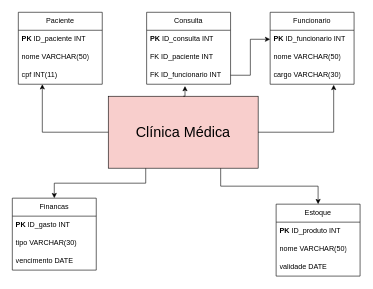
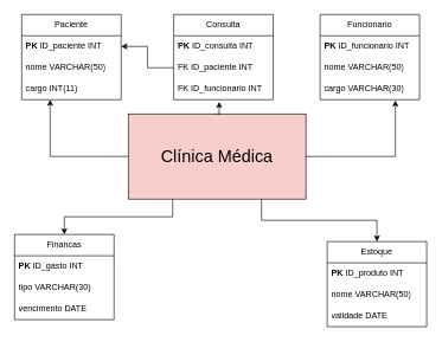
  <mxCell id="0" />
  <mxCell id="1" parent="0" />
  <mxCell id="2" value="Paciente" style="swimlane;fontStyle=0;childLayout=stackLayout;horizontal=1;startSize=30;horizontalStack=0;resizeParent=1;resizeParentMax=0;resizeLast=0;collapsible=1;marginBottom=0;whiteSpace=wrap;html=1;" vertex="1" parent="1"><mxGeometry x="30" y="20" width="140" height="120" as="geometry" /></mxCell>
  <mxCell id="3" value="&lt;b&gt;PK&lt;/b&gt; ID_paciente INT" style="text;strokeColor=none;fillColor=none;align=left;verticalAlign=middle;spacingLeft=4;spacingRight=4;overflow=hidden;points=[[0,0.5],[1,0.5]];portConstraint=eastwest;rotatable=0;whiteSpace=wrap;html=1;" vertex="1" parent="2"><mxGeometry y="30" width="140" height="30" as="geometry" /></mxCell>
  <mxCell id="4" value="nome VARCHAR(50)" style="text;strokeColor=none;fillColor=none;align=left;verticalAlign=middle;spacingLeft=4;spacingRight=4;overflow=hidden;points=[[0,0.5],[1,0.5]];portConstraint=eastwest;rotatable=0;whiteSpace=wrap;html=1;" vertex="1" parent="2"><mxGeometry y="60" width="140" height="30" as="geometry" /></mxCell>
- <mxCell id="5" value="cpf INT(11)" style="text;strokeColor=none;fillColor=none;align=left;verticalAlign=middle;spacingLeft=4;spacingRight=4;overflow=hidden;points=[[0,0.5],[1,0.5]];portConstraint=eastwest;rotatable=0;whiteSpace=wrap;html=1;" vertex="1" parent="2"><mxGeometry y="90" width="140" height="30" as="geometry" /></mxCell>
+ <mxCell id="5" value="cargo INT(11)" style="text;strokeColor=none;fillColor=none;align=left;verticalAlign=middle;spacingLeft=4;spacingRight=4;overflow=hidden;points=[[0,0.5],[1,0.5]];portConstraint=eastwest;rotatable=0;whiteSpace=wrap;html=1;" vertex="1" parent="2"><mxGeometry y="90" width="140" height="30" as="geometry" /></mxCell>
  <mxCell id="6" value="Consulta" style="swimlane;fontStyle=0;childLayout=stackLayout;horizontal=1;startSize=30;horizontalStack=0;resizeParent=1;resizeParentMax=0;resizeLast=0;collapsible=1;marginBottom=0;whiteSpace=wrap;html=1;" vertex="1" parent="1"><mxGeometry x="244" y="20" width="140" height="120" as="geometry" /></mxCell>
  <mxCell id="7" value="&lt;b&gt;PK&lt;/b&gt; ID_c&lt;span style=&quot;background-color: transparent; color: light-dark(rgb(0, 0, 0), rgb(255, 255, 255));&quot;&gt;onsulta INT&lt;/span&gt;" style="text;strokeColor=none;fillColor=none;align=left;verticalAlign=middle;spacingLeft=4;spacingRight=4;overflow=hidden;points=[[0,0.5],[1,0.5]];portConstraint=eastwest;rotatable=0;whiteSpace=wrap;html=1;" vertex="1" parent="6"><mxGeometry y="30" width="140" height="30" as="geometry" /></mxCell>
  <mxCell id="8" value="FK ID_paciente INT" style="text;strokeColor=none;fillColor=none;align=left;verticalAlign=middle;spacingLeft=4;spacingRight=4;overflow=hidden;points=[[0,0.5],[1,0.5]];portConstraint=eastwest;rotatable=0;whiteSpace=wrap;html=1;" vertex="1" parent="6"><mxGeometry y="60" width="140" height="30" as="geometry" /></mxCell>
  <mxCell id="9" value="FK ID_funcionario INT" style="text;strokeColor=none;fillColor=none;align=left;verticalAlign=middle;spacingLeft=4;spacingRight=4;overflow=hidden;points=[[0,0.5],[1,0.5]];portConstraint=eastwest;rotatable=0;whiteSpace=wrap;html=1;" vertex="1" parent="6"><mxGeometry y="90" width="140" height="30" as="geometry" /></mxCell>
  <mxCell id="10" value="Funcionario" style="swimlane;fontStyle=0;childLayout=stackLayout;horizontal=1;startSize=30;horizontalStack=0;resizeParent=1;resizeParentMax=0;resizeLast=0;collapsible=1;marginBottom=0;whiteSpace=wrap;html=1;" vertex="1" parent="1"><mxGeometry x="450" y="20" width="140" height="120" as="geometry" /></mxCell>
  <mxCell id="11" value="&lt;b&gt;PK &lt;/b&gt;ID_funcionario INT" style="text;strokeColor=none;fillColor=none;align=left;verticalAlign=middle;spacingLeft=4;spacingRight=4;overflow=hidden;points=[[0,0.5],[1,0.5]];portConstraint=eastwest;rotatable=0;whiteSpace=wrap;html=1;" vertex="1" parent="10"><mxGeometry y="30" width="140" height="30" as="geometry" /></mxCell>
  <mxCell id="12" value="nome VARCHAR(50)" style="text;strokeColor=none;fillColor=none;align=left;verticalAlign=middle;spacingLeft=4;spacingRight=4;overflow=hidden;points=[[0,0.5],[1,0.5]];portConstraint=eastwest;rotatable=0;whiteSpace=wrap;html=1;" vertex="1" parent="10"><mxGeometry y="60" width="140" height="30" as="geometry" /></mxCell>
  <mxCell id="13" value="cargo VARCHAR(30)" style="text;strokeColor=none;fillColor=none;align=left;verticalAlign=middle;spacingLeft=4;spacingRight=4;overflow=hidden;points=[[0,0.5],[1,0.5]];portConstraint=eastwest;rotatable=0;whiteSpace=wrap;html=1;" vertex="1" parent="10"><mxGeometry y="90" width="140" height="30" as="geometry" /></mxCell>
  <mxCell id="14" value="Financas" style="swimlane;fontStyle=0;childLayout=stackLayout;horizontal=1;startSize=30;horizontalStack=0;resizeParent=1;resizeParentMax=0;resizeLast=0;collapsible=1;marginBottom=0;whiteSpace=wrap;html=1;" vertex="1" parent="1"><mxGeometry x="20" y="330" width="140" height="120" as="geometry" /></mxCell>
  <mxCell id="15" value="&lt;b&gt;PK&amp;nbsp;&lt;/b&gt;ID_gasto INT" style="text;strokeColor=none;fillColor=none;align=left;verticalAlign=middle;spacingLeft=4;spacingRight=4;overflow=hidden;points=[[0,0.5],[1,0.5]];portConstraint=eastwest;rotatable=0;whiteSpace=wrap;html=1;" vertex="1" parent="14"><mxGeometry y="30" width="140" height="30" as="geometry" /></mxCell>
  <mxCell id="16" value="tipo VARCHAR(30)" style="text;strokeColor=none;fillColor=none;align=left;verticalAlign=middle;spacingLeft=4;spacingRight=4;overflow=hidden;points=[[0,0.5],[1,0.5]];portConstraint=eastwest;rotatable=0;whiteSpace=wrap;html=1;" vertex="1" parent="14"><mxGeometry y="60" width="140" height="30" as="geometry" /></mxCell>
  <mxCell id="17" value="vencimento DATE" style="text;strokeColor=none;fillColor=none;align=left;verticalAlign=middle;spacingLeft=4;spacingRight=4;overflow=hidden;points=[[0,0.5],[1,0.5]];portConstraint=eastwest;rotatable=0;whiteSpace=wrap;html=1;" vertex="1" parent="14"><mxGeometry y="90" width="140" height="30" as="geometry" /></mxCell>
  <mxCell id="18" value="Estoque" style="swimlane;fontStyle=0;childLayout=stackLayout;horizontal=1;startSize=30;horizontalStack=0;resizeParent=1;resizeParentMax=0;resizeLast=0;collapsible=1;marginBottom=0;whiteSpace=wrap;html=1;" vertex="1" parent="1"><mxGeometry x="460" y="340" width="140" height="120" as="geometry" /></mxCell>
  <mxCell id="19" value="&lt;b&gt;PK &lt;/b&gt;ID_produto INT" style="text;strokeColor=none;fillColor=none;align=left;verticalAlign=middle;spacingLeft=4;spacingRight=4;overflow=hidden;points=[[0,0.5],[1,0.5]];portConstraint=eastwest;rotatable=0;whiteSpace=wrap;html=1;" vertex="1" parent="18"><mxGeometry y="30" width="140" height="30" as="geometry" /></mxCell>
  <mxCell id="20" value="nome VARCHAR(50)" style="text;strokeColor=none;fillColor=none;align=left;verticalAlign=middle;spacingLeft=4;spacingRight=4;overflow=hidden;points=[[0,0.5],[1,0.5]];portConstraint=eastwest;rotatable=0;whiteSpace=wrap;html=1;" vertex="1" parent="18"><mxGeometry y="60" width="140" height="30" as="geometry" /></mxCell>
  <mxCell id="21" value="validade DATE" style="text;strokeColor=none;fillColor=none;align=left;verticalAlign=middle;spacingLeft=4;spacingRight=4;overflow=hidden;points=[[0,0.5],[1,0.5]];portConstraint=eastwest;rotatable=0;whiteSpace=wrap;html=1;" vertex="1" parent="18"><mxGeometry y="90" width="140" height="30" as="geometry" /></mxCell>
  <mxCell id="22" style="edgeStyle=orthogonalEdgeStyle;rounded=0;orthogonalLoop=1;jettySize=auto;html=1;exitX=0.75;exitY=1;exitDx=0;exitDy=0;entryX=0.5;entryY=0;entryDx=0;entryDy=0;" edge="1" parent="1" source="24" target="18"><mxGeometry relative="1" as="geometry" /></mxCell>
  <mxCell id="23" style="edgeStyle=orthogonalEdgeStyle;rounded=0;orthogonalLoop=1;jettySize=auto;html=1;exitX=0.25;exitY=1;exitDx=0;exitDy=0;entryX=0.5;entryY=0;entryDx=0;entryDy=0;" edge="1" parent="1" source="24" target="14"><mxGeometry relative="1" as="geometry" /></mxCell>
  <mxCell id="24" value="&lt;font style=&quot;font-size: 24px;&quot;&gt;Clínica Médica&lt;/font&gt;" style="rounded=0;whiteSpace=wrap;html=1;fillColor=#f8cecc;" vertex="1" parent="1"><mxGeometry x="180" y="160" width="250" height="120" as="geometry" /></mxCell>
  <mxCell id="25" style="edgeStyle=orthogonalEdgeStyle;rounded=0;orthogonalLoop=1;jettySize=auto;html=1;exitX=0;exitY=0.5;exitDx=0;exitDy=0;entryX=0.286;entryY=1;entryDx=0;entryDy=0;entryPerimeter=0;" edge="1" parent="1" source="24" target="5"><mxGeometry relative="1" as="geometry" /></mxCell>
  <mxCell id="26" style="edgeStyle=orthogonalEdgeStyle;rounded=0;orthogonalLoop=1;jettySize=auto;html=1;exitX=1;exitY=0.5;exitDx=0;exitDy=0;entryX=0.757;entryY=1.033;entryDx=0;entryDy=0;entryPerimeter=0;" edge="1" parent="1" source="24" target="13"><mxGeometry relative="1" as="geometry" /></mxCell>
  <mxCell id="27" style="edgeStyle=orthogonalEdgeStyle;rounded=0;orthogonalLoop=1;jettySize=auto;html=1;exitX=0.5;exitY=0;exitDx=0;exitDy=0;entryX=0.457;entryY=1.1;entryDx=0;entryDy=0;entryPerimeter=0;" edge="1" parent="1" source="24" target="9"><mxGeometry relative="1" as="geometry" /></mxCell>
- <mxCell id="29" style="edgeStyle=orthogonalEdgeStyle;rounded=0;orthogonalLoop=1;jettySize=auto;html=1;entryX=0;entryY=0.5;entryDx=0;entryDy=0;" edge="1" parent="1" source="9" target="11"><mxGeometry relative="1" as="geometry" /></mxCell>
+ <mxCell id="28" style="edgeStyle=orthogonalEdgeStyle;rounded=0;orthogonalLoop=1;jettySize=auto;html=1;entryX=1;entryY=0.5;entryDx=0;entryDy=0;" edge="1" parent="1" source="8" target="3"><mxGeometry relative="1" as="geometry" /></mxCell>
